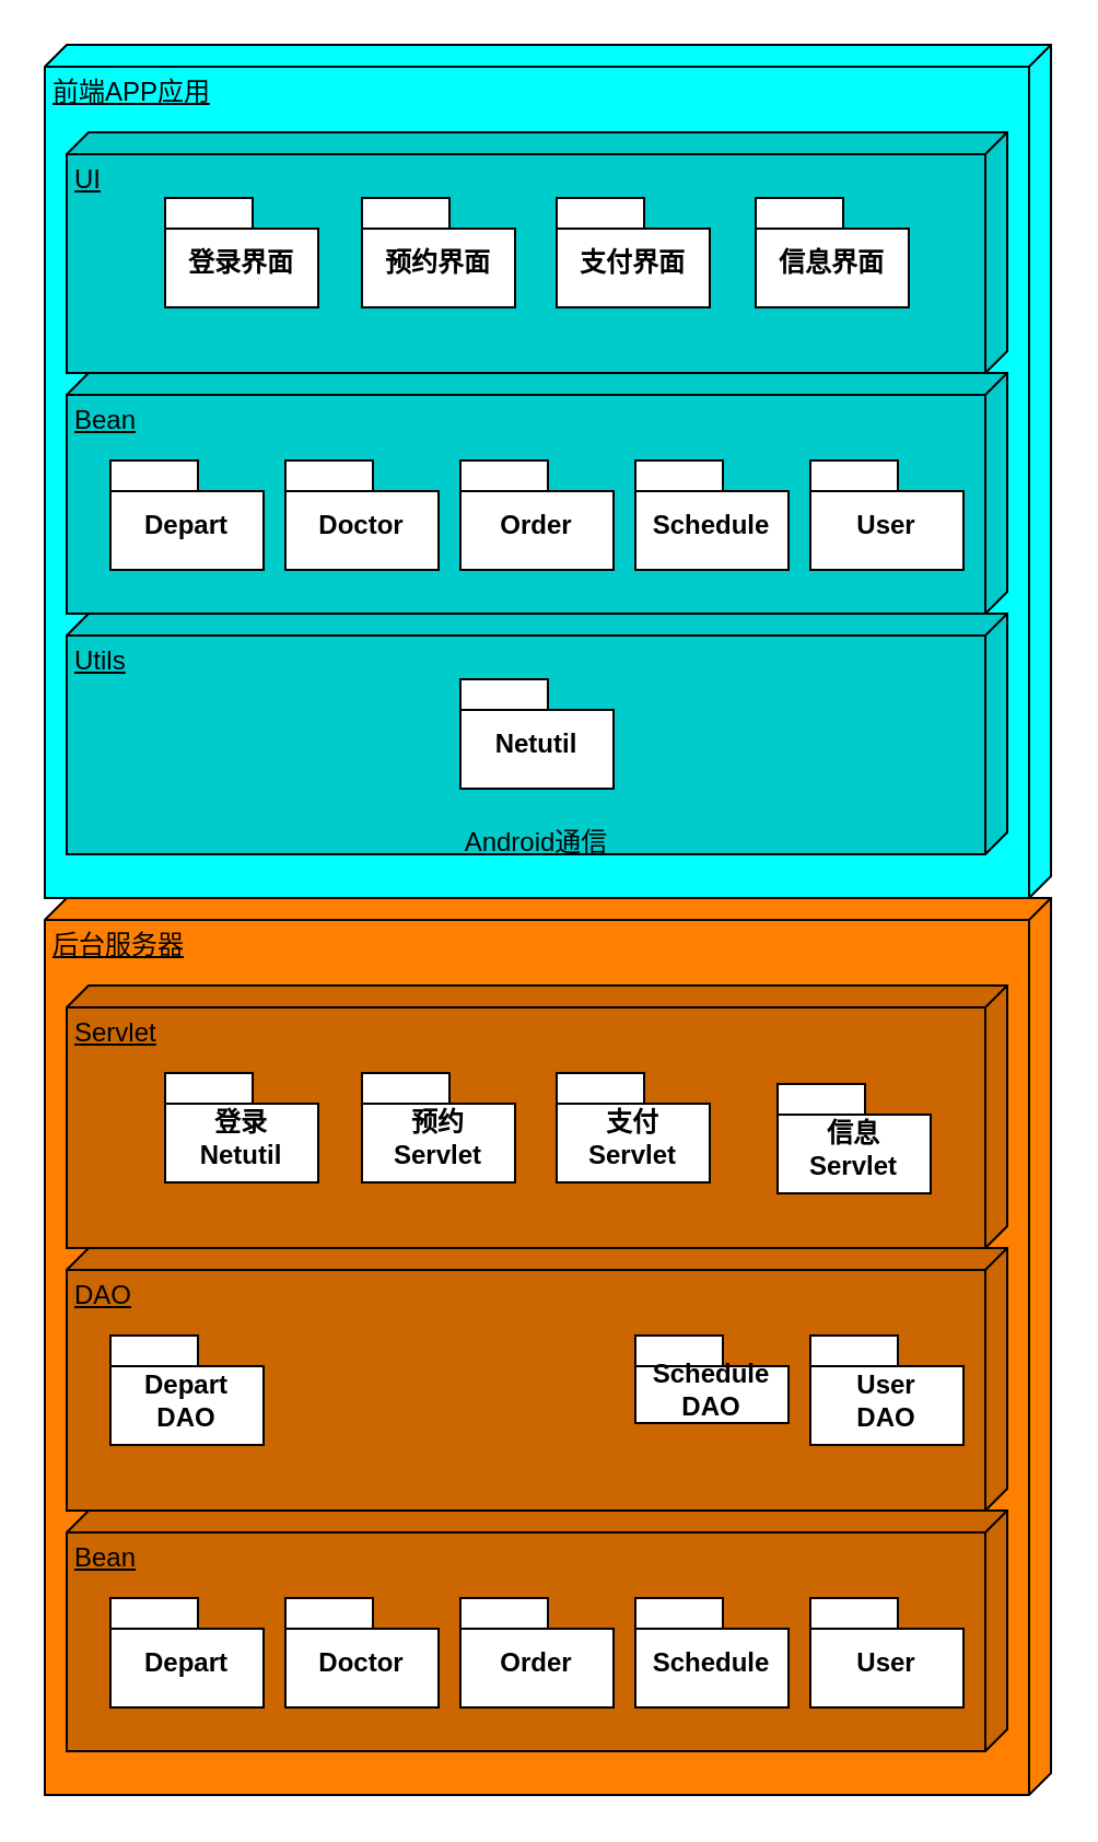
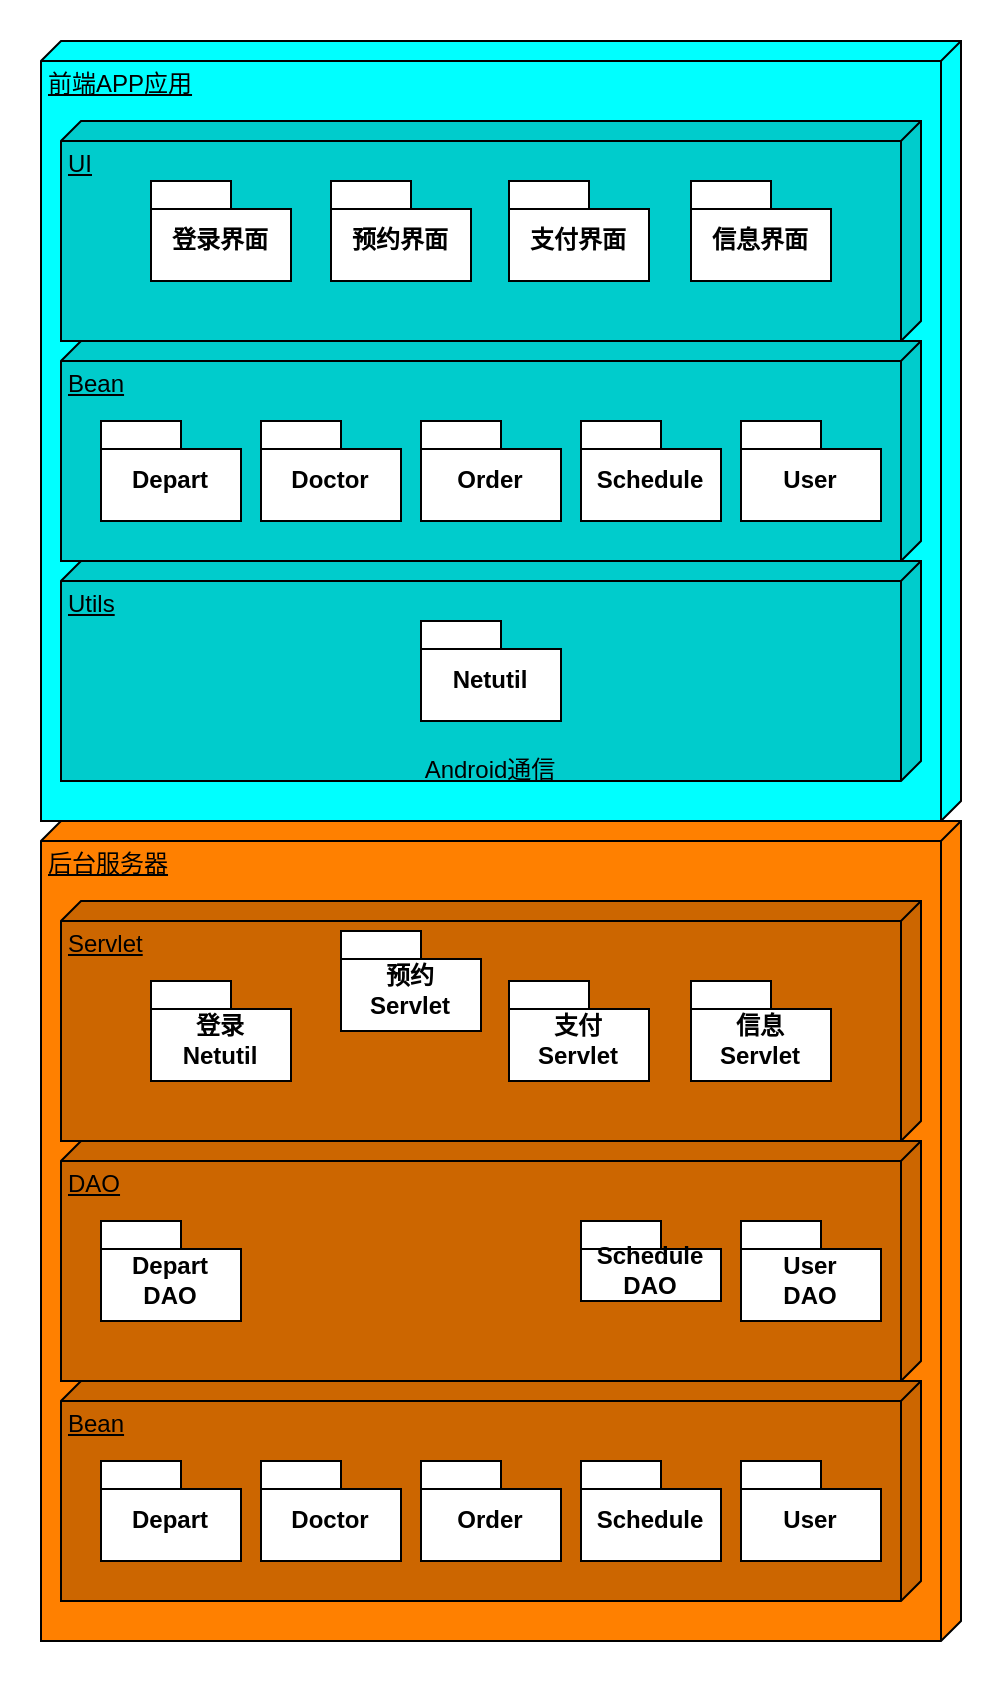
  <mxCell id="0" />
  <mxCell id="1" parent="0" />
  <mxCell id="2" value="前端APP应用" style="verticalAlign=top;align=left;spacingTop=8;spacingLeft=2;spacingRight=12;shape=cube;size=10;direction=south;fontStyle=4;html=1;whiteSpace=wrap;fillColor=#00FFFF;" vertex="1" parent="1"><mxGeometry x="20" y="20" width="460" height="390" as="geometry" /></mxCell>
  <mxCell id="3" value="UI" style="verticalAlign=top;align=left;spacingTop=8;spacingLeft=2;spacingRight=12;shape=cube;size=10;direction=south;fontStyle=4;html=1;whiteSpace=wrap;fillColor=#00CCCC;" vertex="1" parent="1"><mxGeometry x="30" y="60" width="430" height="110" as="geometry" /></mxCell>
  <mxCell id="4" value="登录界面" style="shape=folder;fontStyle=1;spacingTop=10;tabWidth=40;tabHeight=14;tabPosition=left;html=1;whiteSpace=wrap;" vertex="1" parent="1"><mxGeometry x="75" y="90" width="70" height="50" as="geometry" /></mxCell>
  <mxCell id="5" value="预约界面" style="shape=folder;fontStyle=1;spacingTop=10;tabWidth=40;tabHeight=14;tabPosition=left;html=1;whiteSpace=wrap;" vertex="1" parent="1"><mxGeometry x="165" y="90" width="70" height="50" as="geometry" /></mxCell>
  <mxCell id="6" value="支付界面" style="shape=folder;fontStyle=1;spacingTop=10;tabWidth=40;tabHeight=14;tabPosition=left;html=1;whiteSpace=wrap;" vertex="1" parent="1"><mxGeometry x="254" y="90" width="70" height="50" as="geometry" /></mxCell>
  <mxCell id="7" value="信息界面" style="shape=folder;fontStyle=1;spacingTop=10;tabWidth=40;tabHeight=14;tabPosition=left;html=1;whiteSpace=wrap;" vertex="1" parent="1"><mxGeometry x="345" y="90" width="70" height="50" as="geometry" /></mxCell>
  <mxCell id="8" value="Bean" style="verticalAlign=top;align=left;spacingTop=8;spacingLeft=2;spacingRight=12;shape=cube;size=10;direction=south;fontStyle=4;html=1;whiteSpace=wrap;fillColor=#00CCCC;" vertex="1" parent="1"><mxGeometry x="30" y="170" width="430" height="110" as="geometry" /></mxCell>
  <mxCell id="9" value="Utils" style="verticalAlign=top;align=left;spacingTop=8;spacingLeft=2;spacingRight=12;shape=cube;size=10;direction=south;fontStyle=4;html=1;whiteSpace=wrap;fillColor=#00CCCC;" vertex="1" parent="1"><mxGeometry x="30" y="280" width="430" height="110" as="geometry" /></mxCell>
  <mxCell id="10" value="Android通信" style="text;strokeColor=none;align=center;fillColor=none;html=1;verticalAlign=middle;whiteSpace=wrap;rounded=0;" vertex="1" parent="1"><mxGeometry x="185" y="370" width="120" height="30" as="geometry" /></mxCell>
  <mxCell id="11" value="Depart" style="shape=folder;fontStyle=1;spacingTop=10;tabWidth=40;tabHeight=14;tabPosition=left;html=1;whiteSpace=wrap;" vertex="1" parent="1"><mxGeometry x="50" y="210" width="70" height="50" as="geometry" /></mxCell>
  <mxCell id="12" value="Doctor" style="shape=folder;fontStyle=1;spacingTop=10;tabWidth=40;tabHeight=14;tabPosition=left;html=1;whiteSpace=wrap;" vertex="1" parent="1"><mxGeometry x="130" y="210" width="70" height="50" as="geometry" /></mxCell>
  <mxCell id="13" value="Order" style="shape=folder;fontStyle=1;spacingTop=10;tabWidth=40;tabHeight=14;tabPosition=left;html=1;whiteSpace=wrap;" vertex="1" parent="1"><mxGeometry x="210" y="210" width="70" height="50" as="geometry" /></mxCell>
  <mxCell id="14" value="Schedule" style="shape=folder;fontStyle=1;spacingTop=10;tabWidth=40;tabHeight=14;tabPosition=left;html=1;whiteSpace=wrap;" vertex="1" parent="1"><mxGeometry x="290" y="210" width="70" height="50" as="geometry" /></mxCell>
  <mxCell id="15" value="User" style="shape=folder;fontStyle=1;spacingTop=10;tabWidth=40;tabHeight=14;tabPosition=left;html=1;whiteSpace=wrap;" vertex="1" parent="1"><mxGeometry x="370" y="210" width="70" height="50" as="geometry" /></mxCell>
  <mxCell id="16" value="Netutil" style="shape=folder;fontStyle=1;spacingTop=10;tabWidth=40;tabHeight=14;tabPosition=left;html=1;whiteSpace=wrap;" vertex="1" parent="1"><mxGeometry x="210" y="310" width="70" height="50" as="geometry" /></mxCell>
  <mxCell id="17" value="后台服务器" style="verticalAlign=top;align=left;spacingTop=8;spacingLeft=2;spacingRight=12;shape=cube;size=10;direction=south;fontStyle=4;html=1;whiteSpace=wrap;fillColor=#FF8000;" vertex="1" parent="1"><mxGeometry x="20" y="410" width="460" height="410" as="geometry" /></mxCell>
  <mxCell id="18" value="Servlet" style="verticalAlign=top;align=left;spacingTop=8;spacingLeft=2;spacingRight=12;shape=cube;size=10;direction=south;fontStyle=4;html=1;whiteSpace=wrap;fillColor=#CC6600;" vertex="1" parent="1"><mxGeometry x="30" y="450" width="430" height="120" as="geometry" /></mxCell>
- <mxCell id="19" value="预约&lt;br&gt;Servlet" style="shape=folder;fontStyle=1;spacingTop=10;tabWidth=40;tabHeight=14;tabPosition=left;html=1;whiteSpace=wrap;" vertex="1" parent="1"><mxGeometry x="165" y="490" width="70" height="50" as="geometry" /></mxCell>
+ <mxCell id="19" value="预约&lt;br&gt;Servlet" style="shape=folder;fontStyle=1;spacingTop=10;tabWidth=40;tabHeight=14;tabPosition=left;html=1;whiteSpace=wrap;" vertex="1" parent="1"><mxGeometry x="170" y="465" width="70" height="50" as="geometry" /></mxCell>
  <mxCell id="20" value="登录&lt;br&gt;Netutil" style="shape=folder;fontStyle=1;spacingTop=10;tabWidth=40;tabHeight=14;tabPosition=left;html=1;whiteSpace=wrap;" vertex="1" parent="1"><mxGeometry x="75" y="490" width="70" height="50" as="geometry" /></mxCell>
  <mxCell id="21" value="支付&lt;br&gt;Servlet" style="shape=folder;fontStyle=1;spacingTop=10;tabWidth=40;tabHeight=14;tabPosition=left;html=1;whiteSpace=wrap;" vertex="1" parent="1"><mxGeometry x="254" y="490" width="70" height="50" as="geometry" /></mxCell>
- <mxCell id="22" value="信息&lt;br&gt;Servlet" style="shape=folder;fontStyle=1;spacingTop=10;tabWidth=40;tabHeight=14;tabPosition=left;html=1;whiteSpace=wrap;" vertex="1" parent="1"><mxGeometry x="355" y="495" width="70" height="50" as="geometry" /></mxCell>
+ <mxCell id="22" value="信息&lt;br&gt;Servlet" style="shape=folder;fontStyle=1;spacingTop=10;tabWidth=40;tabHeight=14;tabPosition=left;html=1;whiteSpace=wrap;" vertex="1" parent="1"><mxGeometry x="345" y="490" width="70" height="50" as="geometry" /></mxCell>
  <mxCell id="23" value="Bean" style="verticalAlign=top;align=left;spacingTop=8;spacingLeft=2;spacingRight=12;shape=cube;size=10;direction=south;fontStyle=4;html=1;whiteSpace=wrap;fillColor=#CC6600;" vertex="1" parent="1"><mxGeometry x="30" y="690" width="430" height="110" as="geometry" /></mxCell>
  <mxCell id="24" value="Depart" style="shape=folder;fontStyle=1;spacingTop=10;tabWidth=40;tabHeight=14;tabPosition=left;html=1;whiteSpace=wrap;" vertex="1" parent="1"><mxGeometry x="50" y="730" width="70" height="50" as="geometry" /></mxCell>
  <mxCell id="25" value="Doctor" style="shape=folder;fontStyle=1;spacingTop=10;tabWidth=40;tabHeight=14;tabPosition=left;html=1;whiteSpace=wrap;" vertex="1" parent="1"><mxGeometry x="130" y="730" width="70" height="50" as="geometry" /></mxCell>
  <mxCell id="26" value="Order" style="shape=folder;fontStyle=1;spacingTop=10;tabWidth=40;tabHeight=14;tabPosition=left;html=1;whiteSpace=wrap;" vertex="1" parent="1"><mxGeometry x="210" y="730" width="70" height="50" as="geometry" /></mxCell>
  <mxCell id="27" value="Schedule" style="shape=folder;fontStyle=1;spacingTop=10;tabWidth=40;tabHeight=14;tabPosition=left;html=1;whiteSpace=wrap;" vertex="1" parent="1"><mxGeometry x="290" y="730" width="70" height="50" as="geometry" /></mxCell>
  <mxCell id="28" value="User" style="shape=folder;fontStyle=1;spacingTop=10;tabWidth=40;tabHeight=14;tabPosition=left;html=1;whiteSpace=wrap;" vertex="1" parent="1"><mxGeometry x="370" y="730" width="70" height="50" as="geometry" /></mxCell>
  <mxCell id="29" value="DAO" style="verticalAlign=top;align=left;spacingTop=8;spacingLeft=2;spacingRight=12;shape=cube;size=10;direction=south;fontStyle=4;html=1;whiteSpace=wrap;fillColor=#CC6600;" vertex="1" parent="1"><mxGeometry x="30" y="570" width="430" height="120" as="geometry" /></mxCell>
  <mxCell id="30" value="Depart&lt;br&gt;DAO" style="shape=folder;fontStyle=1;spacingTop=10;tabWidth=40;tabHeight=14;tabPosition=left;html=1;whiteSpace=wrap;" vertex="1" parent="1"><mxGeometry x="50" y="610" width="70" height="50" as="geometry" /></mxCell>
  <mxCell id="31" value="Schedule&lt;br&gt;DAO" style="shape=folder;fontStyle=1;spacingTop=10;tabWidth=40;tabHeight=14;tabPosition=left;html=1;whiteSpace=wrap;" vertex="1" parent="1"><mxGeometry x="290" y="610" width="70" height="40" as="geometry" /></mxCell>
  <mxCell id="32" value="User&lt;br&gt;DAO" style="shape=folder;fontStyle=1;spacingTop=10;tabWidth=40;tabHeight=14;tabPosition=left;html=1;whiteSpace=wrap;" vertex="1" parent="1"><mxGeometry x="370" y="610" width="70" height="50" as="geometry" /></mxCell>
